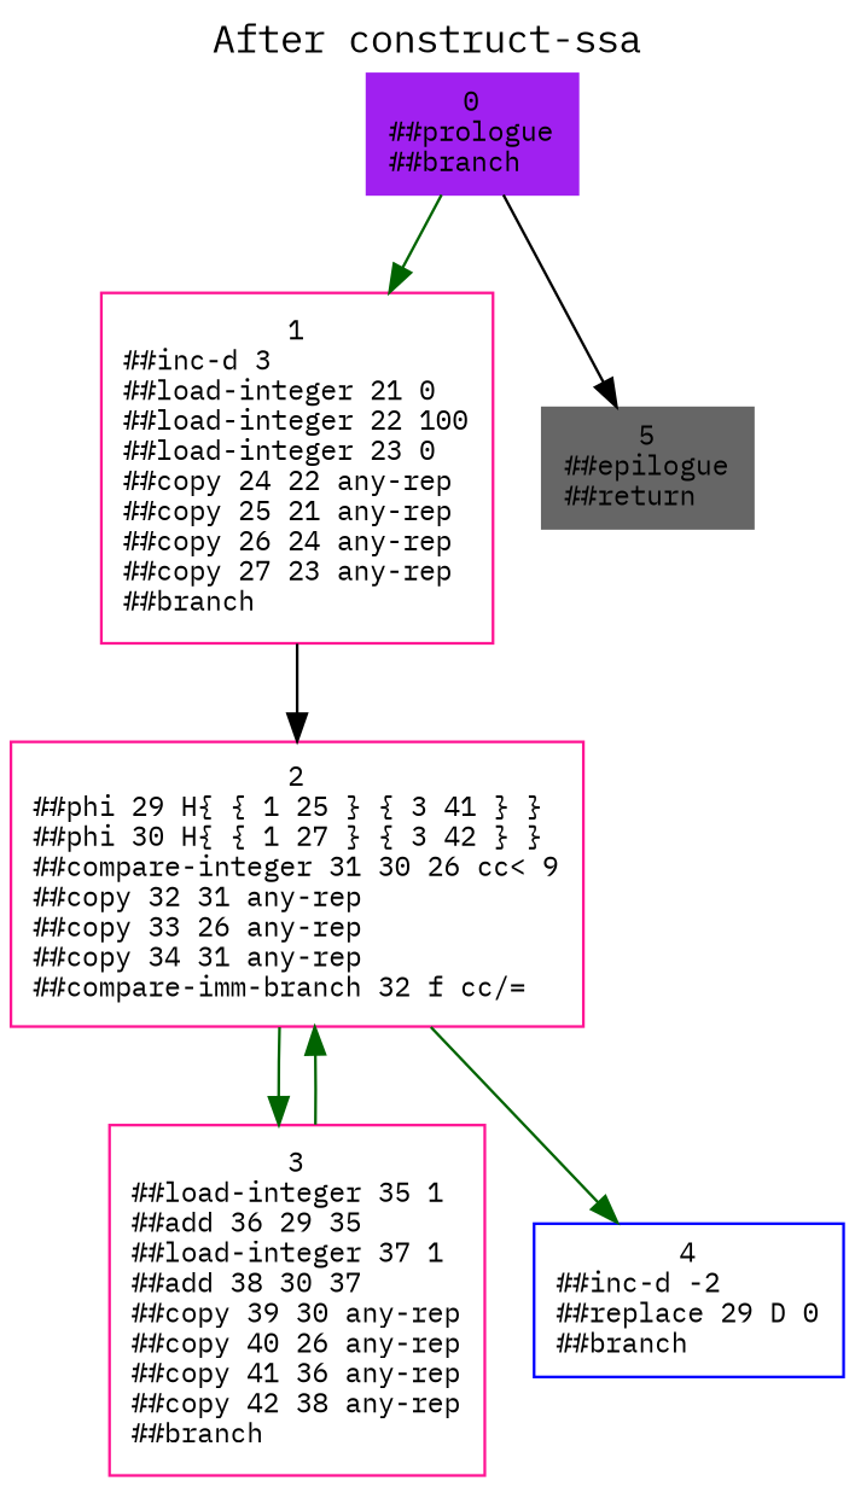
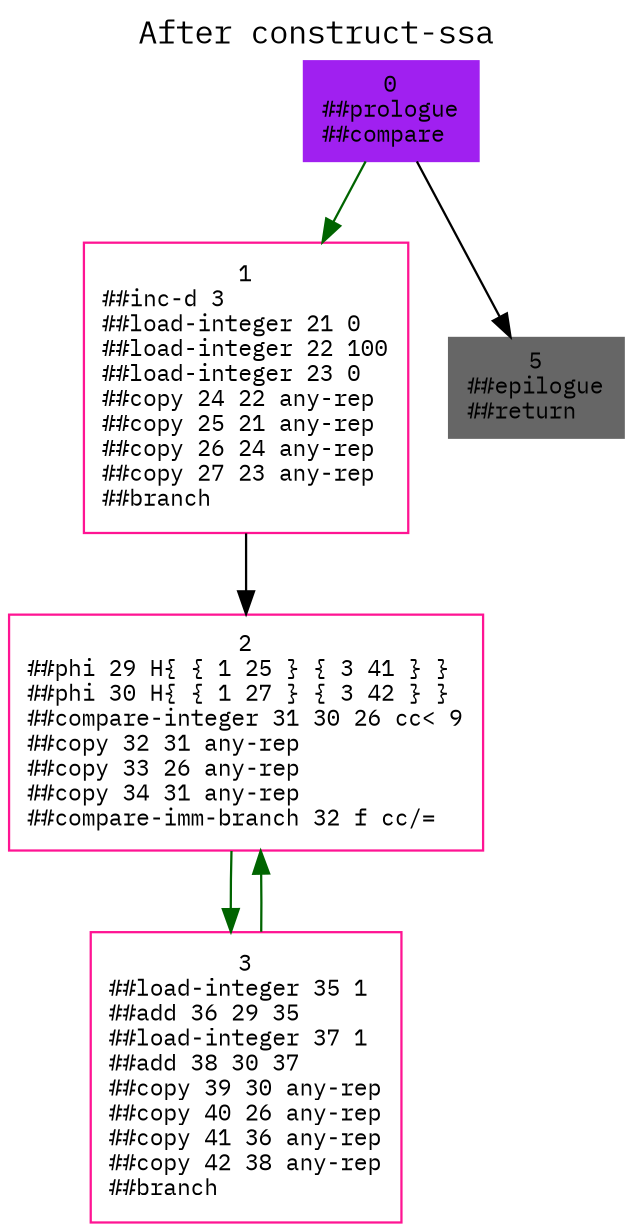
  digraph {
    fontname="IBM Plex Mono"
    label="After construct-ssa"
    labelloc=t
    node [color=deeppink fontname="IBM Plex Mono" fontsize=10 shape=box]
    edge [color=darkgreen fontname="IBM Plex Mono"]
-   n1 [color=purple height=0.61111 label="0\n##prologue\l##branch\l" style=filled width=1.0556]
+   n1 [color=purple height=0.61111 label="0\n##prologue\l##compare\l" style=filled width=1.0556]
    n2 [height=1.7778 label="1\n##inc-d 3\l##load-integer 21 0\l##load-integer 22 100\l##load-integer 23 0\l##copy 24 22 any-rep\l##copy 25 21 any-rep\l##copy 26 24 any-rep\l##copy 27 23 any-rep\l##branch\l" width=1.9722]
    n3 [color=gray40 height=0.61111 label="5\n##epilogue\l##return\l" style=filled width=1.0556]
    n4 [height=1.4444 label="2\n##phi 29 H{ { 1 25 } { 3 41 } }\l##phi 30 H{ { 1 27 } { 3 42 } }\l##compare-integer 31 30 26 cc< 9\l##copy 32 31 any-rep\l##copy 33 26 any-rep\l##copy 34 31 any-rep\l##compare-imm-branch 32 f cc/=\l" width=2.8889]
    n5 [height=1.7778 label="3\n##load-integer 35 1\l##add 36 29 35\l##load-integer 37 1\l##add 38 30 37\l##copy 39 30 any-rep\l##copy 40 26 any-rep\l##copy 41 36 any-rep\l##copy 42 38 any-rep\l##branch\l" width=1.8889]
-   n6 [color=blue height=0.77778 label="4\n##inc-d -2\l##replace 29 D 0\l##branch\l" width=1.5556]
    n1 -> n2
    n1 -> n3 [color=black]
    n2 -> n4 [color=black]
    n4 -> n5
-   n4 -> n6
    n5 -> n4
  }
